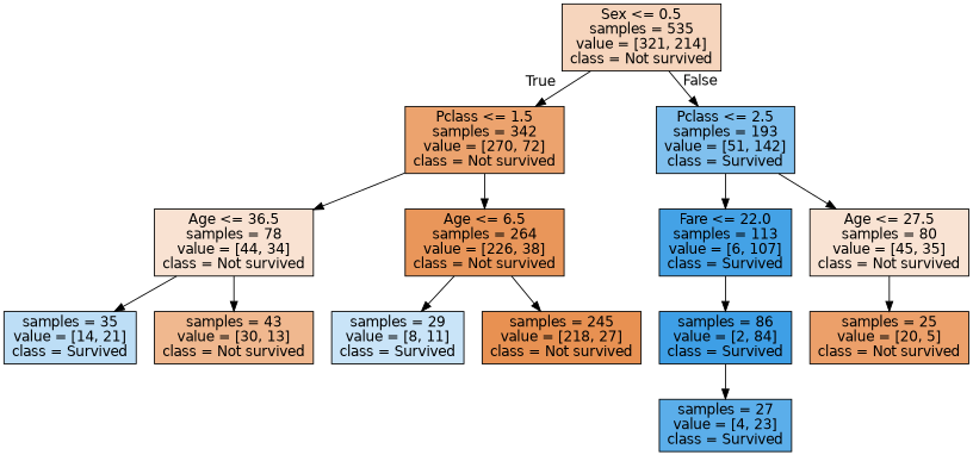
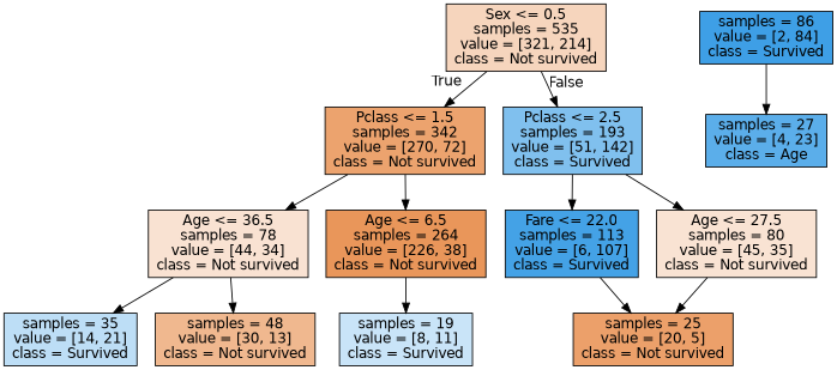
  digraph {
    fontname="DejaVu Sans"
    node [color=black fontname="DejaVu Sans" shape=box style=filled]
    edge [fontname="DejaVu Sans"]
    n1 [fillcolor="#f6d5bd" label="Sex <= 0.5\nsamples = 535\nvalue = [321, 214]\nclass = Not survived"]
    n2 [fillcolor="#eca36e" label="Pclass <= 1.5\nsamples = 342\nvalue = [270, 72]\nclass = Not survived"]
    n3 [fillcolor="#80c0ee" label="Pclass <= 2.5\nsamples = 193\nvalue = [51, 142]\nclass = Survived"]
    n4 [fillcolor="#f9e2d2" label="Age <= 36.5\nsamples = 78\nvalue = [44, 34]\nclass = Not survived"]
    n5 [fillcolor="#e9965a" label="Age <= 6.5\nsamples = 264\nvalue = [226, 38]\nclass = Not survived"]
    n6 [fillcolor="#44a2e6" label="Fare <= 22.0\nsamples = 113\nvalue = [6, 107]\nclass = Survived"]
    n7 [fillcolor="#f9e3d3" label="Age <= 27.5\nsamples = 80\nvalue = [45, 35]\nclass = Not survived"]
    n8 [fillcolor="#bddef6" label="samples = 35\nvalue = [14, 21]\nclass = Survived"]
-   n9 [fillcolor="#f0b88f" label="samples = 43\nvalue = [30, 13]\nclass = Not survived"]
-   n10 [fillcolor="#c9e4f8" label="samples = 29\nvalue = [8, 11]\nclass = Survived"]
-   n11 [fillcolor="#e89152" label="samples = 245\nvalue = [218, 27]\nclass = Not survived"]
+   n9 [fillcolor="#f0b88f" label="samples = 48\nvalue = [30, 13]\nclass = Not survived"]
+   n10 [fillcolor="#c9e4f8" label="samples = 19\nvalue = [8, 11]\nclass = Survived"]
    n12 [fillcolor="#3e9fe6" label="samples = 86\nvalue = [2, 84]\nclass = Survived"]
    n13 [fillcolor="#eca06a" label="samples = 25\nvalue = [20, 5]\nclass = Not survived"]
-   n14 [fillcolor="#5baeea" label="samples = 27\nvalue = [4, 23]\nclass = Survived"]
+   n14 [fillcolor="#5baeea" label="samples = 27\nvalue = [4, 23]\nclass = Age"]
    n1 -> n2 [headlabel=True labelangle=45 labeldistance=2.5]
    n1 -> n3 [headlabel=False labelangle=-45 labeldistance=2.5]
    n2 -> n4
    n2 -> n5
    n3 -> n6
    n3 -> n7
    n4 -> n8
    n4 -> n9
    n5 -> n10
-   n5 -> n11
-   n6 -> n12
+   n6 -> n13
    n7 -> n13
    n12 -> n14
  }
